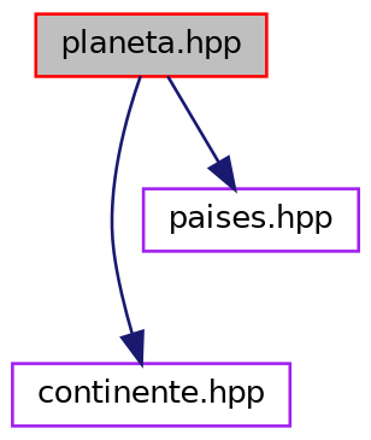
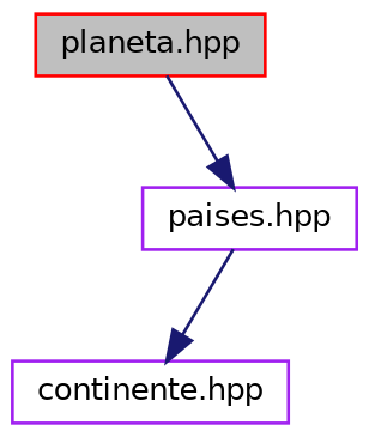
  digraph {
    node [color=purple fillcolor=white fontname=Helvetica fontsize=10 shape=record style=filled]
    edge [color=midnightblue fontname=Helvetica fontsize=10 labelfontname=Helvetica labelfontsize=10 style=solid]
    n1 [color=red fillcolor=grey75 fontcolor=black height=0.2 label="planeta.hpp" width=0.4]
    n2 [height=0.2 label="continente.hpp" width=0.4]
    n3 [height=0.2 label="paises.hpp" width=0.4]
-   n1 -> n2
+   n3 -> n2
    n1 -> n3
  }
